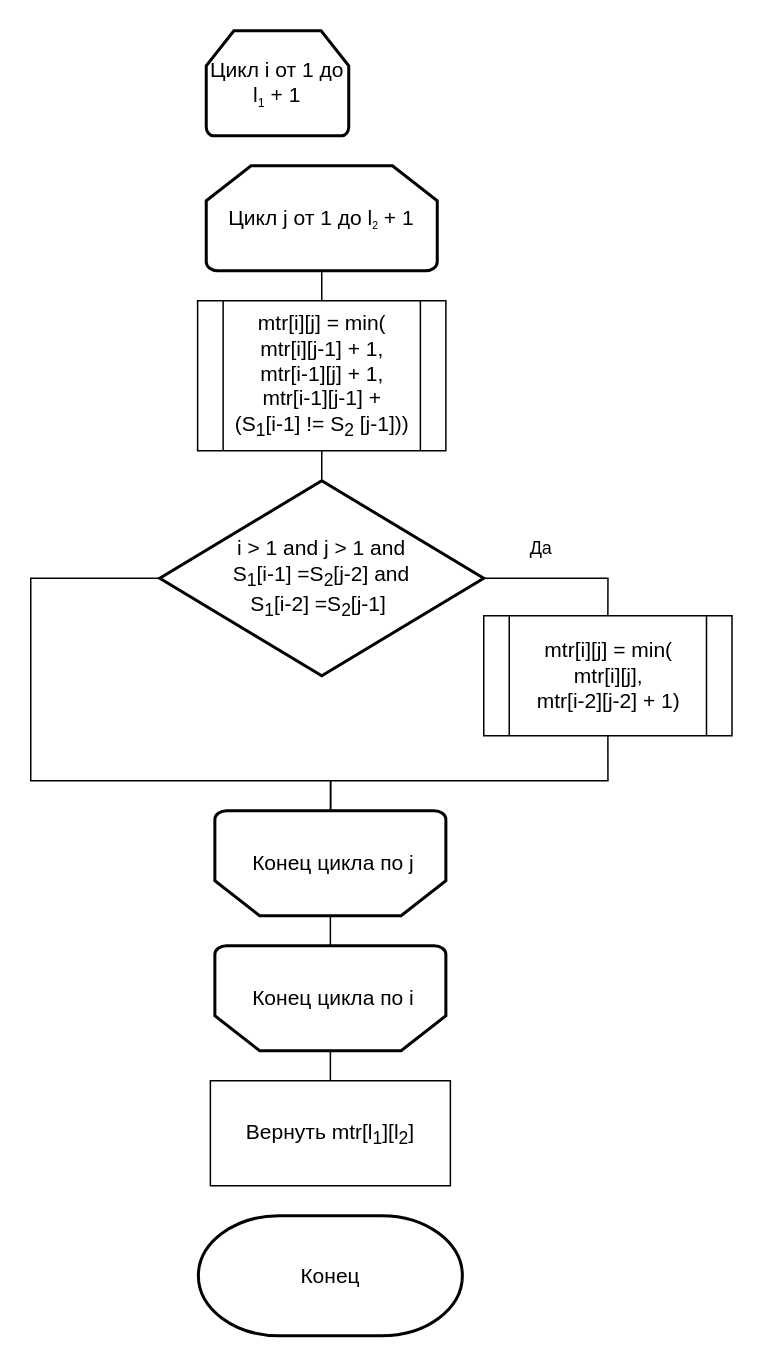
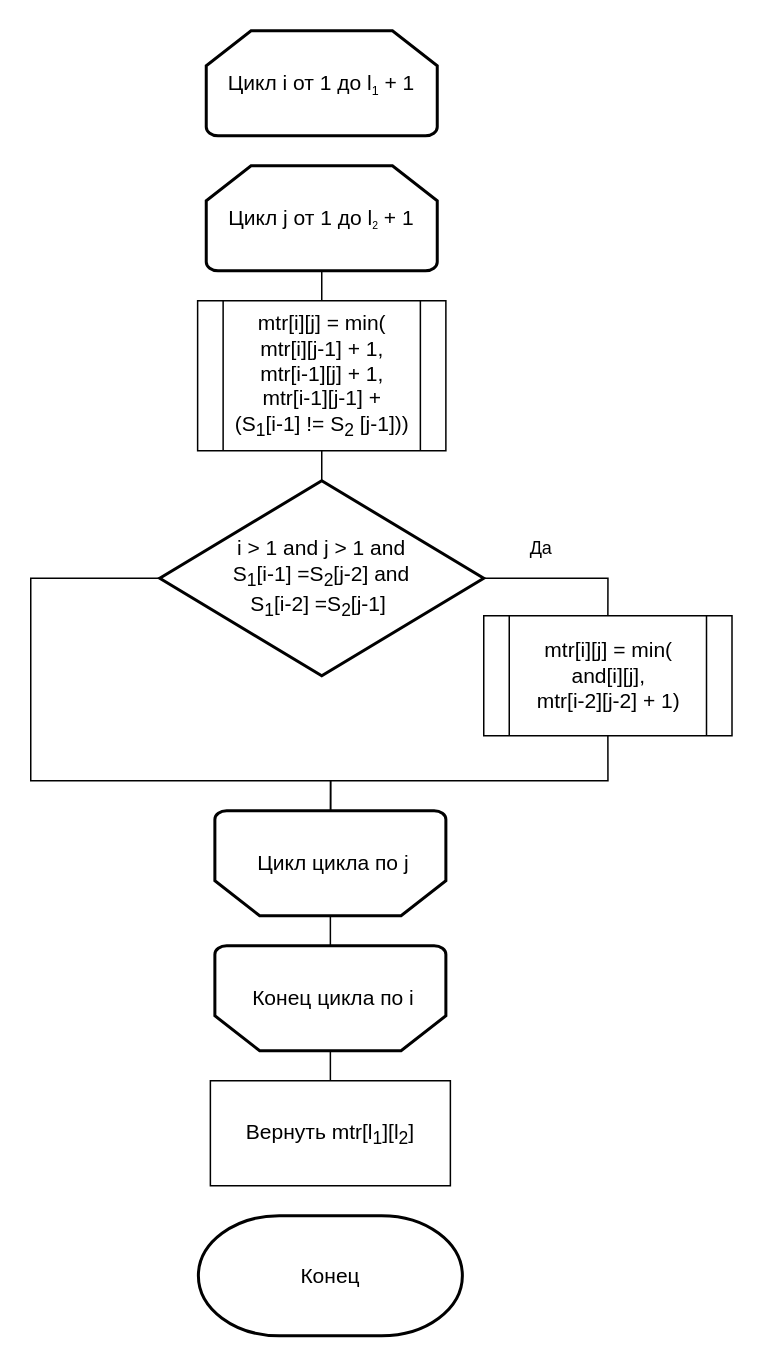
  <mxCell id="0" />
  <mxCell id="1" parent="0" />
- <mxCell id="2" value="&lt;font style=&quot;font-size: 14px;&quot;&gt;Цикл i от 1 до l&lt;/font&gt;&lt;font size=&quot;1&quot; style=&quot;&quot;&gt;&lt;sub&gt;1&lt;/sub&gt;&lt;/font&gt;&lt;font style=&quot;&quot;&gt;&lt;span style=&quot;font-size: 14px;&quot;&gt;&amp;nbsp;+ 1&lt;/span&gt;&lt;/font&gt;" style="strokeWidth=2;html=1;shape=mxgraph.flowchart.loop_limit;whiteSpace=wrap;" vertex="1" parent="1"><mxGeometry x="137" y="20" width="95" height="70" as="geometry" /></mxCell>
+ <mxCell id="2" value="&lt;font style=&quot;font-size: 14px;&quot;&gt;Цикл i от 1 до l&lt;/font&gt;&lt;font size=&quot;1&quot; style=&quot;&quot;&gt;&lt;sub&gt;1&lt;/sub&gt;&lt;/font&gt;&lt;font style=&quot;&quot;&gt;&lt;span style=&quot;font-size: 14px;&quot;&gt;&amp;nbsp;+ 1&lt;/span&gt;&lt;/font&gt;" style="strokeWidth=2;html=1;shape=mxgraph.flowchart.loop_limit;whiteSpace=wrap;" vertex="1" parent="1"><mxGeometry x="137" y="20" width="154" height="70" as="geometry" /></mxCell>
  <mxCell id="3" value="&lt;font style=&quot;font-size: 14px;&quot;&gt;Цикл j от 1 до l&lt;/font&gt;&lt;font style=&quot;font-size: 8.333px;&quot;&gt;&lt;sub&gt;2&lt;/sub&gt;&lt;/font&gt;&lt;font style=&quot;&quot;&gt;&lt;span style=&quot;font-size: 14px;&quot;&gt;&amp;nbsp;+ 1&lt;/span&gt;&lt;/font&gt;" style="strokeWidth=2;html=1;shape=mxgraph.flowchart.loop_limit;whiteSpace=wrap;" vertex="1" parent="1"><mxGeometry x="137" y="110" width="154" height="70" as="geometry" /></mxCell>
  <mxCell id="4" value="&lt;font style=&quot;font-size: 14px;&quot;&gt;mtr[i][j] = min(&lt;br&gt;mtr[i][j-1] + 1,&lt;br&gt;mtr[i-1][j] + 1,&lt;br&gt;mtr[i-1][j-1] + &lt;br&gt;(S&lt;sub&gt;1&lt;/sub&gt;[i-1] != S&lt;sub&gt;2&lt;/sub&gt;&amp;nbsp;[j-1]))&lt;br&gt;&lt;/font&gt;" style="shape=process;whiteSpace=wrap;html=1;backgroundOutline=1;" vertex="1" parent="1"><mxGeometry x="131.25" y="200" width="165.5" height="100" as="geometry" /></mxCell>
  <mxCell id="5" value="" style="endArrow=none;html=1;rounded=0;entryX=0.5;entryY=1;entryDx=0;entryDy=0;entryPerimeter=0;" edge="1" parent="1" source="4" target="3"><mxGeometry width="50" height="50" relative="1" as="geometry"><mxPoint x="10" y="310" as="sourcePoint" /><mxPoint x="60" y="260" as="targetPoint" /></mxGeometry></mxCell>
- <mxCell id="6" value="&lt;font style=&quot;font-size: 14px;&quot;&gt;&amp;nbsp;Конец цикла по j&lt;/font&gt;" style="strokeWidth=2;html=1;shape=mxgraph.flowchart.loop_limit;whiteSpace=wrap;direction=west;" vertex="1" parent="1"><mxGeometry x="142.75" y="540" width="154" height="70" as="geometry" /></mxCell>
+ <mxCell id="6" value="&lt;font style=&quot;font-size: 14px;&quot;&gt;&amp;nbsp;Цикл цикла по j&lt;/font&gt;" style="strokeWidth=2;html=1;shape=mxgraph.flowchart.loop_limit;whiteSpace=wrap;direction=west;" vertex="1" parent="1"><mxGeometry x="142.75" y="540" width="154" height="70" as="geometry" /></mxCell>
  <mxCell id="7" value="&lt;font style=&quot;font-size: 14px;&quot;&gt;&amp;nbsp;Конец цикла по i&lt;/font&gt;" style="strokeWidth=2;html=1;shape=mxgraph.flowchart.loop_limit;whiteSpace=wrap;direction=west;" vertex="1" parent="1"><mxGeometry x="142.75" y="630" width="154" height="70" as="geometry" /></mxCell>
  <mxCell id="8" value="&lt;span style=&quot;font-size: 14px;&quot;&gt;Вернуть mtr[l&lt;sub&gt;1&lt;/sub&gt;][l&lt;sub&gt;2&lt;/sub&gt;]&lt;/span&gt;" style="rounded=0;whiteSpace=wrap;html=1;" vertex="1" parent="1"><mxGeometry x="139.75" y="720" width="160" height="70" as="geometry" /></mxCell>
  <mxCell id="9" value="" style="endArrow=none;html=1;rounded=0;entryX=0.5;entryY=0;entryDx=0;entryDy=0;entryPerimeter=0;exitX=0.5;exitY=0;exitDx=0;exitDy=0;" edge="1" parent="1" source="8" target="7"><mxGeometry width="50" height="50" relative="1" as="geometry"><mxPoint x="10" y="1129" as="sourcePoint" /><mxPoint x="60" y="1079" as="targetPoint" /></mxGeometry></mxCell>
  <mxCell id="10" value="&lt;font style=&quot;font-size: 14px;&quot;&gt;Конец&lt;/font&gt;" style="strokeWidth=2;html=1;shape=mxgraph.flowchart.terminator;whiteSpace=wrap;" vertex="1" parent="1"><mxGeometry x="131.75" y="810" width="176" height="80" as="geometry" /></mxCell>
  <mxCell id="11" value="&lt;font style=&quot;font-size: 14px;&quot;&gt;i &amp;gt; 1 and j &amp;gt; 1 and &lt;br&gt;S&lt;sub&gt;1&lt;/sub&gt;[i-1] =S&lt;sub&gt;2&lt;/sub&gt;[j-2] and&lt;br&gt;S&lt;sub&gt;1&lt;/sub&gt;[i-2] =S&lt;sub&gt;2&lt;/sub&gt;[j-1]&amp;nbsp;&lt;/font&gt;" style="strokeWidth=2;html=1;shape=mxgraph.flowchart.decision;whiteSpace=wrap;" vertex="1" parent="1"><mxGeometry x="106" y="320" width="216" height="130" as="geometry" /></mxCell>
  <mxCell id="12" value="" style="endArrow=none;html=1;rounded=0;exitX=1;exitY=0.5;exitDx=0;exitDy=0;exitPerimeter=0;edgeStyle=orthogonalEdgeStyle;entryX=0.5;entryY=0;entryDx=0;entryDy=0;" edge="1" parent="1" source="11" target="15"><mxGeometry width="50" height="50" relative="1" as="geometry"><mxPoint x="110" y="500" as="sourcePoint" /><mxPoint x="390" y="460" as="targetPoint" /></mxGeometry></mxCell>
  <mxCell id="13" value="" style="endArrow=none;html=1;rounded=0;entryX=0;entryY=0.5;entryDx=0;entryDy=0;entryPerimeter=0;edgeStyle=orthogonalEdgeStyle;exitX=0.5;exitY=1;exitDx=0;exitDy=0;exitPerimeter=0;" edge="1" parent="1" source="6" target="11"><mxGeometry width="50" height="50" relative="1" as="geometry"><mxPoint x="230" y="550" as="sourcePoint" /><mxPoint x="160" y="450" as="targetPoint" /><Array as="points"><mxPoint x="220" y="520" /><mxPoint x="20" y="520" /><mxPoint x="20" y="385" /></Array></mxGeometry></mxCell>
  <mxCell id="14" value="Да" style="text;html=1;align=center;verticalAlign=middle;resizable=0;points=[];autosize=1;strokeColor=none;fillColor=none;" vertex="1" parent="1"><mxGeometry x="340" y="350" width="40" height="30" as="geometry" /></mxCell>
- <mxCell id="15" value="&lt;font style=&quot;font-size: 14px;&quot;&gt;mtr[i][j] = min(&lt;br&gt;mtr[i][j],&lt;br&gt;mtr[i-2][j-2] + 1)&lt;br&gt;&lt;/font&gt;" style="shape=process;whiteSpace=wrap;html=1;backgroundOutline=1;" vertex="1" parent="1"><mxGeometry x="322" y="410" width="165.5" height="80" as="geometry" /></mxCell>
+ <mxCell id="15" value="&lt;font style=&quot;font-size: 14px;&quot;&gt;mtr[i][j] = min(&lt;br&gt;and[i][j],&lt;br&gt;mtr[i-2][j-2] + 1)&lt;br&gt;&lt;/font&gt;" style="shape=process;whiteSpace=wrap;html=1;backgroundOutline=1;" vertex="1" parent="1"><mxGeometry x="322" y="410" width="165.5" height="80" as="geometry" /></mxCell>
  <mxCell id="16" value="" style="endArrow=none;html=1;rounded=0;entryX=0.5;entryY=1;entryDx=0;entryDy=0;edgeStyle=orthogonalEdgeStyle;" edge="1" parent="1" target="15"><mxGeometry width="50" height="50" relative="1" as="geometry"><mxPoint x="220" y="540" as="sourcePoint" /><mxPoint x="160" y="450" as="targetPoint" /><Array as="points"><mxPoint x="220" y="520" /><mxPoint x="405" y="520" /></Array></mxGeometry></mxCell>
  <mxCell id="17" value="" style="endArrow=none;html=1;rounded=0;entryX=0.5;entryY=1;entryDx=0;entryDy=0;" edge="1" parent="1" source="11" target="4"><mxGeometry width="50" height="50" relative="1" as="geometry"><mxPoint x="110" y="500" as="sourcePoint" /><mxPoint x="160" y="450" as="targetPoint" /></mxGeometry></mxCell>
  <mxCell id="18" value="" style="endArrow=none;html=1;rounded=0;entryX=0.5;entryY=0;entryDx=0;entryDy=0;entryPerimeter=0;exitX=0.5;exitY=1;exitDx=0;exitDy=0;exitPerimeter=0;" edge="1" parent="1" source="7" target="6"><mxGeometry width="50" height="50" relative="1" as="geometry"><mxPoint x="110" y="620" as="sourcePoint" /><mxPoint x="160" y="570" as="targetPoint" /></mxGeometry></mxCell>
